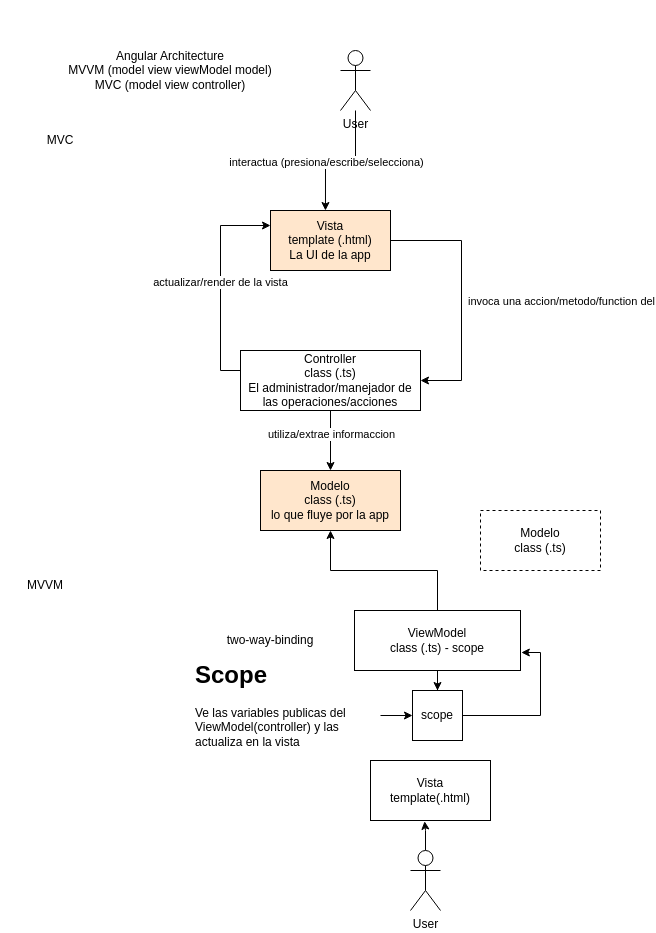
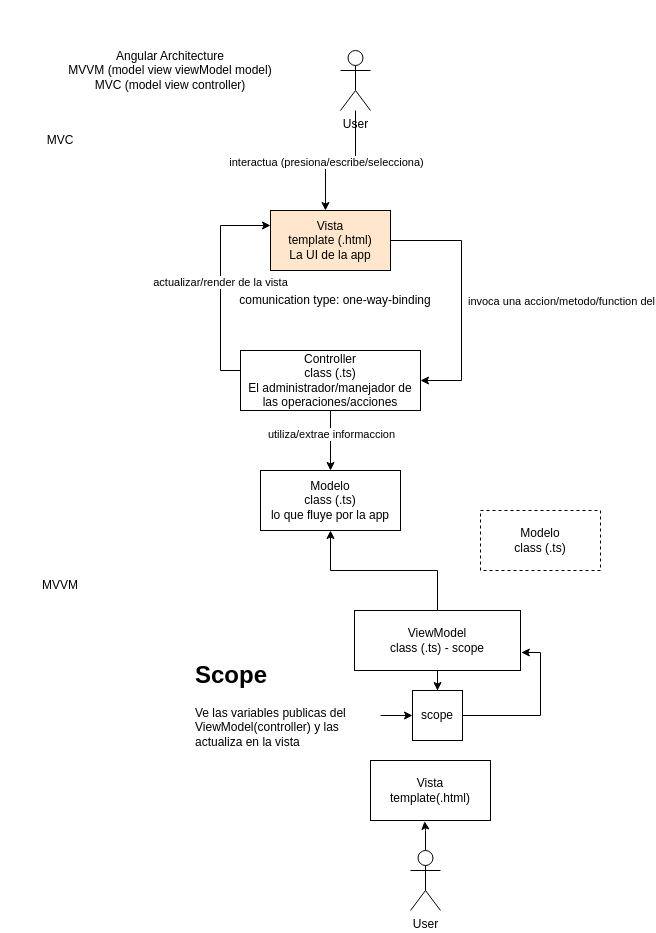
  <mxCell id="0" />
  <mxCell id="1" parent="0" />
  <mxCell id="2" value="Angular Architecture&lt;br&gt;MVVM (model view viewModel model)&lt;br&gt;MVC (model view controller)" style="text;html=1;strokeColor=none;fillColor=none;align=center;verticalAlign=middle;whiteSpace=wrap;rounded=0;" vertex="1" parent="1"><mxGeometry x="20" y="20" width="300" height="100" as="geometry" /></mxCell>
  <mxCell id="3" value="MVC" style="text;html=1;strokeColor=none;fillColor=none;align=center;verticalAlign=middle;whiteSpace=wrap;rounded=0;" vertex="1" parent="1"><mxGeometry x="40" y="130" width="40" height="20" as="geometry" /></mxCell>
- <mxCell id="4" value="Modelo&lt;br&gt;class (.ts)&lt;br&gt;lo que fluye por la app" style="rounded=0;whiteSpace=wrap;html=1;fillColor=#ffe6cc;" vertex="1" parent="1"><mxGeometry x="260" y="470" width="140" height="60" as="geometry" /></mxCell>
+ <mxCell id="4" value="Modelo&lt;br&gt;class (.ts)&lt;br&gt;lo que fluye por la app" style="rounded=0;whiteSpace=wrap;html=1;" vertex="1" parent="1"><mxGeometry x="260" y="470" width="140" height="60" as="geometry" /></mxCell>
  <mxCell id="5" value="actualizar/render de la vista" style="edgeStyle=orthogonalEdgeStyle;rounded=0;orthogonalLoop=1;jettySize=auto;html=1;entryX=0;entryY=0.25;entryDx=0;entryDy=0;" edge="1" parent="1" source="8" target="11"><mxGeometry relative="1" as="geometry"><Array as="points"><mxPoint x="330" y="370" /><mxPoint x="220" y="370" /><mxPoint x="220" y="225" /></Array></mxGeometry></mxCell>
  <mxCell id="6" style="edgeStyle=orthogonalEdgeStyle;rounded=0;orthogonalLoop=1;jettySize=auto;html=1;" edge="1" parent="1" source="8" target="4"><mxGeometry relative="1" as="geometry" /></mxCell>
  <mxCell id="7" value="utiliza/extrae informaccion" style="edgeLabel;html=1;align=center;verticalAlign=middle;resizable=0;points=[];" vertex="1" connectable="0" parent="6"><mxGeometry x="-0.227" relative="1" as="geometry"><mxPoint as="offset" /></mxGeometry></mxCell>
  <mxCell id="8" value="Controller&lt;br&gt;class (.ts)&lt;br&gt;El administrador/manejador de las operaciones/acciones" style="rounded=0;whiteSpace=wrap;html=1;" vertex="1" parent="1"><mxGeometry x="240" y="350" width="180" height="60" as="geometry" /></mxCell>
  <mxCell id="9" style="edgeStyle=orthogonalEdgeStyle;rounded=0;orthogonalLoop=1;jettySize=auto;html=1;entryX=1;entryY=0.5;entryDx=0;entryDy=0;exitX=1;exitY=0.5;exitDx=0;exitDy=0;" edge="1" parent="1" source="11" target="8"><mxGeometry relative="1" as="geometry"><mxPoint x="440.72" y="230" as="sourcePoint" /><mxPoint x="340" y="383.18" as="targetPoint" /><Array as="points"><mxPoint x="461" y="240" /><mxPoint x="461" y="380" /></Array></mxGeometry></mxCell>
  <mxCell id="10" value="invoca una accion/metodo/function del" style="edgeLabel;html=1;align=center;verticalAlign=middle;resizable=0;points=[];" vertex="1" connectable="0" parent="9"><mxGeometry x="-0.412" relative="1" as="geometry"><mxPoint x="99" y="57.19" as="offset" /></mxGeometry></mxCell>
  <mxCell id="11" value="Vista&lt;br&gt;template (.html)&lt;br&gt;La UI de la app" style="rounded=0;whiteSpace=wrap;html=1;fillColor=#ffe6cc;" vertex="1" parent="1"><mxGeometry x="270" y="210" width="120" height="60" as="geometry" /></mxCell>
  <mxCell id="12" style="edgeStyle=orthogonalEdgeStyle;rounded=0;orthogonalLoop=1;jettySize=auto;html=1;entryX=0.458;entryY=0;entryDx=0;entryDy=0;entryPerimeter=0;" edge="1" parent="1" source="14" target="11"><mxGeometry relative="1" as="geometry" /></mxCell>
  <mxCell id="13" value="interactua (presiona/escribe/selecciona)" style="edgeLabel;html=1;align=center;verticalAlign=middle;resizable=0;points=[];" vertex="1" connectable="0" parent="12"><mxGeometry x="0.244" y="1" relative="1" as="geometry"><mxPoint as="offset" /></mxGeometry></mxCell>
  <mxCell id="14" value="User" style="shape=umlActor;verticalLabelPosition=bottom;verticalAlign=top;html=1;outlineConnect=0;" vertex="1" parent="1"><mxGeometry x="340" y="50" width="30" height="60" as="geometry" /></mxCell>
- <mxCell id="16" value="MVVM" style="text;html=1;strokeColor=none;fillColor=none;align=center;verticalAlign=middle;whiteSpace=wrap;rounded=0;" vertex="1" parent="1"><mxGeometry x="25" y="575" width="40" height="20" as="geometry" /></mxCell>
+ <mxCell id="15" value="comunication type: one-way-binding" style="text;html=1;strokeColor=none;fillColor=none;align=center;verticalAlign=middle;whiteSpace=wrap;rounded=0;" vertex="1" parent="1"><mxGeometry x="230" y="290" width="210" height="20" as="geometry" /></mxCell>
+ <mxCell id="16" value="MVVM" style="text;html=1;strokeColor=none;fillColor=none;align=center;verticalAlign=middle;whiteSpace=wrap;rounded=0;" vertex="1" parent="1"><mxGeometry x="40" y="575" width="40" height="20" as="geometry" /></mxCell>
  <mxCell id="17" value="Modelo&lt;br&gt;class (.ts)" style="rounded=0;whiteSpace=wrap;html=1;dashed=1;" vertex="1" parent="1"><mxGeometry x="480" y="510" width="120" height="60" as="geometry" /></mxCell>
  <mxCell id="18" value="Vista&lt;br&gt;template(.html)" style="rounded=0;whiteSpace=wrap;html=1;" vertex="1" parent="1"><mxGeometry x="370" y="760" width="120" height="60" as="geometry" /></mxCell>
  <mxCell id="19" style="edgeStyle=orthogonalEdgeStyle;rounded=0;orthogonalLoop=1;jettySize=auto;html=1;" edge="1" parent="1" source="21" target="23"><mxGeometry relative="1" as="geometry" /></mxCell>
  <mxCell id="20" style="edgeStyle=orthogonalEdgeStyle;rounded=0;orthogonalLoop=1;jettySize=auto;html=1;" edge="1" parent="1" source="21" target="4"><mxGeometry relative="1" as="geometry" /></mxCell>
  <mxCell id="21" value="ViewModel&lt;br&gt;class (.ts) - scope" style="rounded=0;whiteSpace=wrap;html=1;" vertex="1" parent="1"><mxGeometry x="354" y="610" width="166" height="60" as="geometry" /></mxCell>
  <mxCell id="22" style="edgeStyle=orthogonalEdgeStyle;rounded=0;orthogonalLoop=1;jettySize=auto;html=1;entryX=1.005;entryY=0.7;entryDx=0;entryDy=0;entryPerimeter=0;" edge="1" parent="1" source="23" target="21"><mxGeometry relative="1" as="geometry"><mxPoint x="480" y="680" as="targetPoint" /><Array as="points"><mxPoint x="540" y="715" /><mxPoint x="540" y="652" /></Array></mxGeometry></mxCell>
  <mxCell id="23" value="scope" style="whiteSpace=wrap;html=1;aspect=fixed;rounded=0;" vertex="1" parent="1"><mxGeometry x="412" y="690" width="50" height="50" as="geometry" /></mxCell>
  <mxCell id="24" style="edgeStyle=orthogonalEdgeStyle;rounded=0;orthogonalLoop=1;jettySize=auto;html=1;entryX=0.451;entryY=1.013;entryDx=0;entryDy=0;entryPerimeter=0;" edge="1" parent="1" source="25" target="18"><mxGeometry relative="1" as="geometry" /></mxCell>
  <mxCell id="25" value="User" style="shape=umlActor;verticalLabelPosition=bottom;verticalAlign=top;html=1;outlineConnect=0;" vertex="1" parent="1"><mxGeometry x="410" y="850" width="30" height="60" as="geometry" /></mxCell>
  <mxCell id="26" style="edgeStyle=orthogonalEdgeStyle;rounded=0;orthogonalLoop=1;jettySize=auto;html=1;" edge="1" parent="1" source="27" target="23"><mxGeometry relative="1" as="geometry" /></mxCell>
  <mxCell id="27" value="&lt;h1&gt;Scope&lt;/h1&gt;&lt;div&gt;Ve las variables publicas del ViewModel(controller) y las actualiza en la vista&lt;/div&gt;" style="text;html=1;strokeColor=none;fillColor=none;spacing=5;spacingTop=-20;whiteSpace=wrap;overflow=hidden;rounded=0;" vertex="1" parent="1"><mxGeometry x="190" y="655" width="190" height="120" as="geometry" /></mxCell>
- <mxCell id="28" value="two-way-binding" style="text;html=1;strokeColor=none;fillColor=none;align=center;verticalAlign=middle;whiteSpace=wrap;rounded=0;" vertex="1" parent="1"><mxGeometry x="210" y="630" width="120" height="20" as="geometry" /></mxCell>
